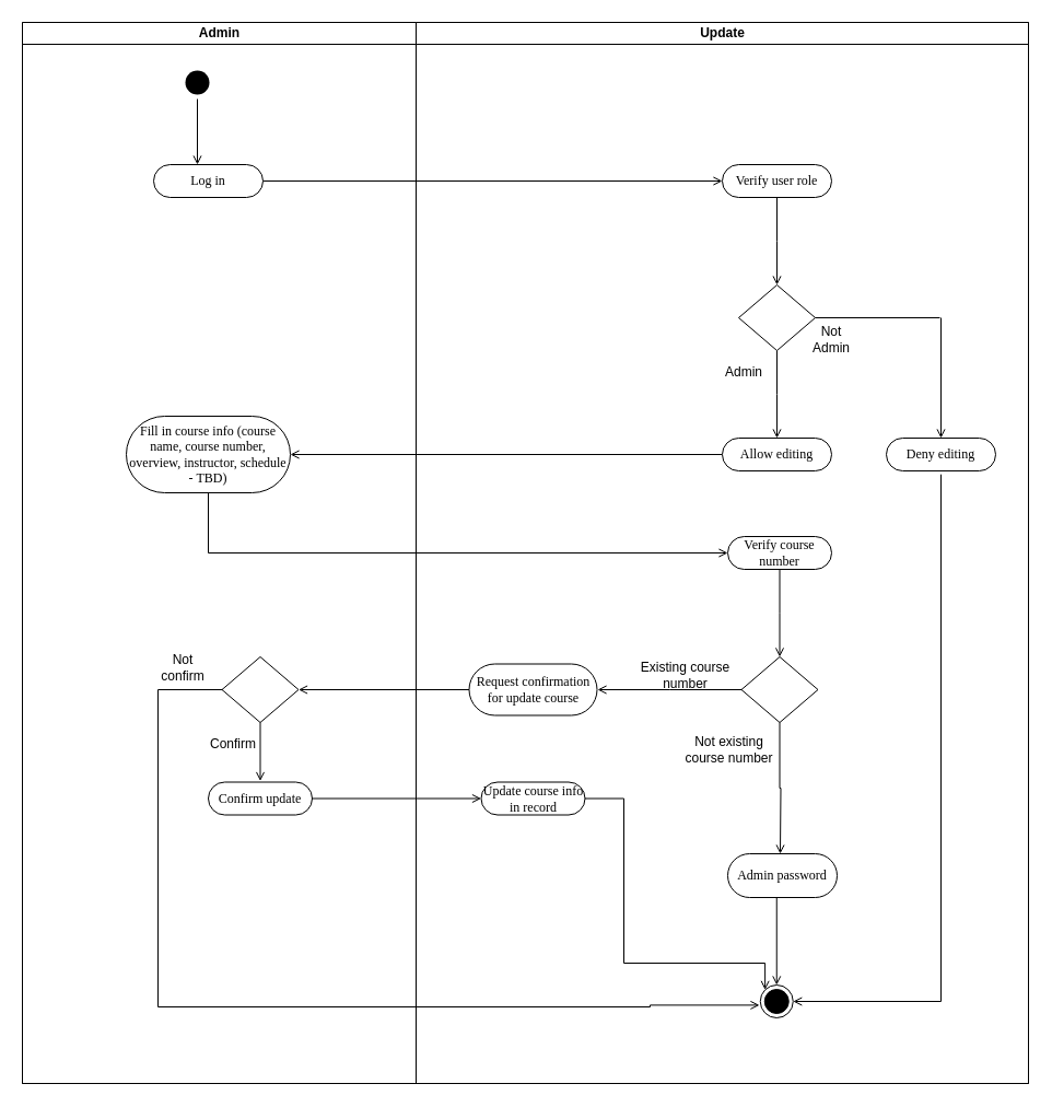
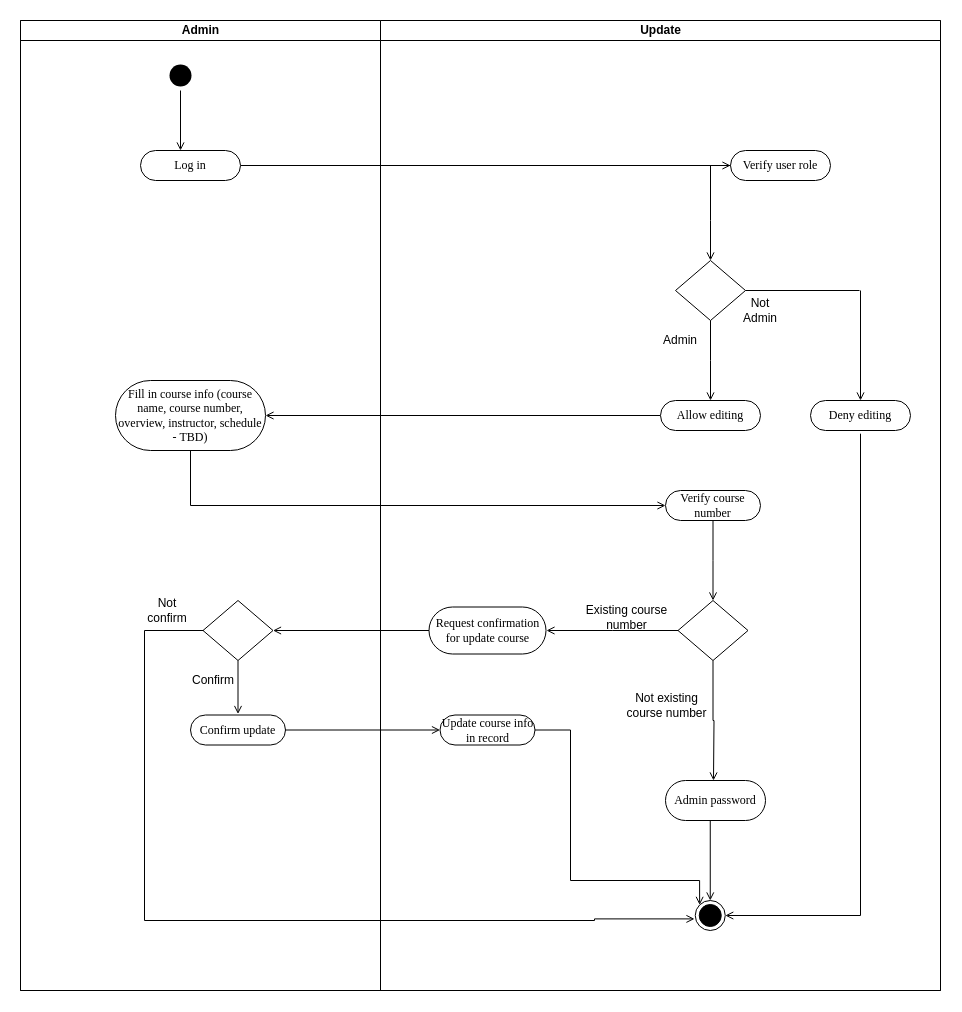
  <mxCell id="0" />
  <mxCell id="1" parent="0" />
  <mxCell id="2" value="" style="swimlane;html=1;childLayout=stackLayout;startSize=0;rounded=0;shadow=0;comic=0;labelBackgroundColor=none;strokeWidth=1;fontFamily=Verdana;fontSize=12;align=center;" vertex="1" parent="1"><mxGeometry x="20" y="20" width="920" height="970" as="geometry" /></mxCell>
  <mxCell id="3" style="edgeStyle=none;rounded=0;html=1;labelBackgroundColor=none;startArrow=none;startFill=0;startSize=5;endArrow=classicThin;endFill=1;endSize=5;jettySize=auto;orthogonalLoop=1;strokeWidth=1;fontFamily=Verdana;fontSize=12" edge="1" parent="2"><mxGeometry relative="1" as="geometry"><mxPoint x="180" y="363.043" as="sourcePoint" /></mxGeometry></mxCell>
  <mxCell id="4" value="" style="edgeStyle=orthogonalEdgeStyle;rounded=0;orthogonalLoop=1;jettySize=auto;html=1;endArrow=open;endFill=0;" edge="1" parent="2" source="11" target="29"><mxGeometry relative="1" as="geometry" /></mxCell>
  <mxCell id="5" value="Admin" style="swimlane;html=1;startSize=20;" vertex="1" parent="2"><mxGeometry width="360" height="970" as="geometry"><mxRectangle width="30" height="1880" as="alternateBounds" /></mxGeometry></mxCell>
  <mxCell id="6" value="" style="edgeStyle=orthogonalEdgeStyle;rounded=0;orthogonalLoop=1;jettySize=auto;html=1;endArrow=open;endFill=0;" edge="1" parent="5"><mxGeometry relative="1" as="geometry"><mxPoint x="189.5" y="610" as="sourcePoint" /><mxPoint x="674" y="898.4" as="targetPoint" /><Array as="points"><mxPoint x="124" y="610" /><mxPoint x="124" y="900" /><mxPoint x="574" y="900" /></Array></mxGeometry></mxCell>
  <mxCell id="7" value="Fill in course info (course name, course number, overview, instructor, schedule - TBD)" style="rounded=1;whiteSpace=wrap;html=1;shadow=0;comic=0;labelBackgroundColor=none;strokeWidth=1;fontFamily=Verdana;fontSize=12;align=center;arcSize=50;" vertex="1" parent="5"><mxGeometry x="95" y="360" width="150" height="70" as="geometry" /></mxCell>
  <mxCell id="8" value="" style="group" vertex="1" connectable="0" parent="5"><mxGeometry x="120" y="130" width="100" height="30" as="geometry" /></mxCell>
  <mxCell id="9" value="" style="group" vertex="1" connectable="0" parent="8"><mxGeometry width="100" height="30" as="geometry" /></mxCell>
  <mxCell id="10" value="" style="group" vertex="1" connectable="0" parent="9"><mxGeometry width="100" height="30" as="geometry" /></mxCell>
  <mxCell id="11" value="Log in" style="rounded=1;whiteSpace=wrap;html=1;shadow=0;comic=0;labelBackgroundColor=none;strokeWidth=1;fontFamily=Verdana;fontSize=12;align=center;arcSize=50;" vertex="1" parent="10"><mxGeometry width="100" height="30" as="geometry" /></mxCell>
  <mxCell id="12" value="" style="ellipse;html=1;shape=startState;fillColor=#000000;strokeColor=none;" vertex="1" parent="5"><mxGeometry x="145" y="40" width="30" height="30" as="geometry" /></mxCell>
  <mxCell id="13" value="Not confirm" style="text;html=1;strokeColor=none;fillColor=none;align=center;verticalAlign=middle;whiteSpace=wrap;rounded=0;" vertex="1" parent="5"><mxGeometry x="120" y="580" width="54" height="20" as="geometry" /></mxCell>
  <mxCell id="14" value="Confirm" style="text;html=1;strokeColor=none;fillColor=none;align=center;verticalAlign=middle;whiteSpace=wrap;rounded=0;" vertex="1" parent="5"><mxGeometry x="166" y="650" width="54" height="20" as="geometry" /></mxCell>
  <mxCell id="15" value="" style="edgeStyle=orthogonalEdgeStyle;rounded=0;orthogonalLoop=1;jettySize=auto;html=1;endArrow=open;endFill=0;" edge="1" parent="2" source="30" target="7"><mxGeometry relative="1" as="geometry" /></mxCell>
  <mxCell id="16" value="" style="edgeStyle=orthogonalEdgeStyle;rounded=0;orthogonalLoop=1;jettySize=auto;html=1;endArrow=open;endFill=0;" edge="1" parent="2" source="7" target="31"><mxGeometry relative="1" as="geometry"><Array as="points"><mxPoint x="170" y="485" /></Array></mxGeometry></mxCell>
  <mxCell id="17" value="Update" style="swimlane;html=1;startSize=20;" vertex="1" parent="2"><mxGeometry x="360" width="560" height="970" as="geometry" /></mxCell>
  <mxCell id="18" value="" style="rhombus;whiteSpace=wrap;html=1;" vertex="1" parent="17"><mxGeometry x="-177.5" y="580" width="70" height="60" as="geometry" /></mxCell>
  <mxCell id="19" value="" style="group" vertex="1" connectable="0" parent="17"><mxGeometry x="-190" y="693.5" width="95" height="31" as="geometry" /></mxCell>
  <mxCell id="20" value="Confirm update" style="rounded=1;whiteSpace=wrap;html=1;shadow=0;comic=0;labelBackgroundColor=none;strokeWidth=1;fontFamily=Verdana;fontSize=12;align=center;arcSize=50;" vertex="1" parent="19"><mxGeometry y="1" width="95" height="30" as="geometry" /></mxCell>
  <mxCell id="21" value="" style="edgeStyle=orthogonalEdgeStyle;rounded=0;orthogonalLoop=1;jettySize=auto;html=1;endArrow=open;endFill=0;" edge="1" parent="19"><mxGeometry relative="1" as="geometry"><mxPoint x="47.5" y="-53.5" as="sourcePoint" /><mxPoint x="47.5" as="targetPoint" /><Array as="points"><mxPoint x="47.5" /><mxPoint x="46.5" y="20" /></Array></mxGeometry></mxCell>
  <mxCell id="22" value="" style="edgeStyle=orthogonalEdgeStyle;rounded=0;orthogonalLoop=1;jettySize=auto;html=1;endArrow=open;endFill=0;" edge="1" parent="17" source="20" target="25"><mxGeometry relative="1" as="geometry" /></mxCell>
  <mxCell id="23" value="" style="edgeStyle=orthogonalEdgeStyle;rounded=0;orthogonalLoop=1;jettySize=auto;html=1;endArrow=open;endFill=0;entryX=1;entryY=0.5;entryDx=0;entryDy=0;" edge="1" parent="17" source="24" target="18"><mxGeometry relative="1" as="geometry"><mxPoint x="-134.5" y="610" as="targetPoint" /></mxGeometry></mxCell>
  <mxCell id="24" value="Request confirmation for update course" style="rounded=1;whiteSpace=wrap;html=1;shadow=0;comic=0;labelBackgroundColor=none;strokeWidth=1;fontFamily=Verdana;fontSize=12;align=center;arcSize=50;" vertex="1" parent="17"><mxGeometry x="48.5" y="586.5" width="117" height="47" as="geometry" /></mxCell>
  <mxCell id="25" value="Update course info in record" style="rounded=1;whiteSpace=wrap;html=1;shadow=0;comic=0;labelBackgroundColor=none;strokeWidth=1;fontFamily=Verdana;fontSize=12;align=center;arcSize=50;" vertex="1" parent="17"><mxGeometry x="59.5" y="694.5" width="95" height="30" as="geometry" /></mxCell>
  <mxCell id="26" value="Existing course number" style="text;html=1;strokeColor=none;fillColor=none;align=center;verticalAlign=middle;whiteSpace=wrap;rounded=0;" vertex="1" parent="17"><mxGeometry x="194" y="586.5" width="105" height="20" as="geometry" /></mxCell>
- <mxCell id="27" value="Not existing course number" style="text;html=1;strokeColor=none;fillColor=none;align=center;verticalAlign=middle;whiteSpace=wrap;rounded=0;" vertex="1" parent="17"><mxGeometry x="240" y="650" width="92.75" height="30" as="geometry" /></mxCell>
+ <mxCell id="27" value="Not existing course number" style="text;html=1;strokeColor=none;fillColor=none;align=center;verticalAlign=middle;whiteSpace=wrap;rounded=0;" vertex="1" parent="17"><mxGeometry x="240" y="670" width="92.75" height="30" as="geometry" /></mxCell>
  <mxCell id="28" value="" style="ellipse;html=1;shape=endState;fillColor=#000000;" vertex="1" parent="17"><mxGeometry x="314.75" y="880" width="30" height="30" as="geometry" /></mxCell>
- <mxCell id="29" value="Verify user role" style="rounded=1;whiteSpace=wrap;html=1;shadow=0;comic=0;labelBackgroundColor=none;strokeWidth=1;fontFamily=Verdana;fontSize=12;align=center;arcSize=50;" vertex="1" parent="17"><mxGeometry x="280" y="130" width="100" height="30" as="geometry" /></mxCell>
+ <mxCell id="29" value="Verify user role" style="rounded=1;whiteSpace=wrap;html=1;shadow=0;comic=0;labelBackgroundColor=none;strokeWidth=1;fontFamily=Verdana;fontSize=12;align=center;arcSize=50;" vertex="1" parent="17"><mxGeometry x="350" y="130" width="100" height="30" as="geometry" /></mxCell>
  <mxCell id="30" value="Allow editing" style="rounded=1;whiteSpace=wrap;html=1;shadow=0;comic=0;labelBackgroundColor=none;strokeWidth=1;fontFamily=Verdana;fontSize=12;align=center;arcSize=50;" vertex="1" parent="17"><mxGeometry x="280" y="380" width="100" height="30" as="geometry" /></mxCell>
  <mxCell id="31" value="Verify course number" style="rounded=1;whiteSpace=wrap;html=1;shadow=0;comic=0;labelBackgroundColor=none;strokeWidth=1;fontFamily=Verdana;fontSize=12;align=center;arcSize=50;" vertex="1" parent="17"><mxGeometry x="285" y="470" width="95" height="30" as="geometry" /></mxCell>
  <mxCell id="32" value="" style="rhombus;whiteSpace=wrap;html=1;" vertex="1" parent="17"><mxGeometry x="297.5" y="580" width="70" height="60" as="geometry" /></mxCell>
  <mxCell id="33" value="Admin password" style="rounded=1;whiteSpace=wrap;html=1;shadow=0;comic=0;labelBackgroundColor=none;strokeWidth=1;fontFamily=Verdana;fontSize=12;align=center;arcSize=50;" vertex="1" parent="17"><mxGeometry x="285" y="760" width="100" height="40" as="geometry" /></mxCell>
  <mxCell id="34" value="Deny editing" style="rounded=1;whiteSpace=wrap;html=1;shadow=0;comic=0;labelBackgroundColor=none;strokeWidth=1;fontFamily=Verdana;fontSize=12;align=center;arcSize=50;" vertex="1" parent="17"><mxGeometry x="430" y="380" width="100" height="30" as="geometry" /></mxCell>
  <mxCell id="35" value="Admin" style="text;html=1;strokeColor=none;fillColor=none;align=center;verticalAlign=middle;whiteSpace=wrap;rounded=0;" vertex="1" parent="17"><mxGeometry x="280" y="310" width="40" height="20" as="geometry" /></mxCell>
  <mxCell id="36" value="" style="rhombus;whiteSpace=wrap;html=1;" vertex="1" parent="17"><mxGeometry x="295" y="240" width="70" height="60" as="geometry" /></mxCell>
  <mxCell id="37" value="Not Admin" style="text;html=1;strokeColor=none;fillColor=none;align=center;verticalAlign=middle;whiteSpace=wrap;rounded=0;" vertex="1" parent="17"><mxGeometry x="360" y="280" width="40" height="20" as="geometry" /></mxCell>
  <mxCell id="38" value="" style="endArrow=none;html=1;exitX=1;exitY=0.5;exitDx=0;exitDy=0;" edge="1" parent="17" source="36"><mxGeometry width="50" height="50" relative="1" as="geometry"><mxPoint x="370" y="270" as="sourcePoint" /><mxPoint x="479" y="270" as="targetPoint" /></mxGeometry></mxCell>
  <mxCell id="39" value="" style="endArrow=open;html=1;entryX=0.5;entryY=0;entryDx=0;entryDy=0;endFill=0;" edge="1" parent="17" target="34"><mxGeometry width="50" height="50" relative="1" as="geometry"><mxPoint x="480" y="270" as="sourcePoint" /><mxPoint x="510" y="290" as="targetPoint" /></mxGeometry></mxCell>
  <mxCell id="40" value="" style="edgeStyle=orthogonalEdgeStyle;rounded=0;orthogonalLoop=1;jettySize=auto;html=1;endArrow=open;endFill=0;entryX=1;entryY=0.5;entryDx=0;entryDy=0;" edge="1" parent="17" source="32"><mxGeometry relative="1" as="geometry"><mxPoint x="166" y="610" as="targetPoint" /></mxGeometry></mxCell>
  <mxCell id="41" value="" style="edgeStyle=orthogonalEdgeStyle;rounded=0;orthogonalLoop=1;jettySize=auto;html=1;endArrow=open;endFill=0;entryX=1;entryY=0.5;entryDx=0;entryDy=0;" edge="1" parent="17" target="28"><mxGeometry relative="1" as="geometry"><mxPoint x="480" y="960" as="targetPoint" /><Array as="points"><mxPoint x="480" y="895" /></Array><mxPoint x="480" y="413.2" as="sourcePoint" /></mxGeometry></mxCell>
  <mxCell id="42" value="" style="edgeStyle=orthogonalEdgeStyle;rounded=0;orthogonalLoop=1;jettySize=auto;html=1;entryX=0;entryY=0;entryDx=0;entryDy=0;endArrow=open;endFill=0;" edge="1" parent="17" source="25" target="28"><mxGeometry relative="1" as="geometry"><mxPoint x="180" y="860" as="targetPoint" /><Array as="points"><mxPoint x="190" y="710" /><mxPoint x="190" y="860" /><mxPoint x="319" y="860" /></Array></mxGeometry></mxCell>
  <mxCell id="43" value="" style="endArrow=open;html=1;endFill=0;" edge="1" parent="1" source="12"><mxGeometry width="50" height="50" relative="1" as="geometry"><mxPoint x="470" y="340" as="sourcePoint" /><mxPoint x="180" y="150" as="targetPoint" /></mxGeometry></mxCell>
  <mxCell id="44" value="" style="edgeStyle=orthogonalEdgeStyle;rounded=0;orthogonalLoop=1;jettySize=auto;html=1;endArrow=open;endFill=0;" edge="1" parent="1" source="29"><mxGeometry relative="1" as="geometry"><mxPoint x="710" y="260" as="targetPoint" /></mxGeometry></mxCell>
  <mxCell id="45" value="" style="edgeStyle=orthogonalEdgeStyle;rounded=0;orthogonalLoop=1;jettySize=auto;html=1;endArrow=open;endFill=0;" edge="1" parent="1" source="36"><mxGeometry relative="1" as="geometry"><mxPoint x="710" y="400" as="targetPoint" /></mxGeometry></mxCell>
  <mxCell id="46" value="" style="edgeStyle=orthogonalEdgeStyle;rounded=0;orthogonalLoop=1;jettySize=auto;html=1;endArrow=open;endFill=0;" edge="1" parent="1" source="31"><mxGeometry relative="1" as="geometry"><mxPoint x="712.5" y="600" as="targetPoint" /></mxGeometry></mxCell>
  <mxCell id="47" value="" style="edgeStyle=orthogonalEdgeStyle;rounded=0;orthogonalLoop=1;jettySize=auto;html=1;endArrow=open;endFill=0;" edge="1" parent="1" source="32"><mxGeometry relative="1" as="geometry"><mxPoint x="713" y="780" as="targetPoint" /></mxGeometry></mxCell>
  <mxCell id="48" value="" style="edgeStyle=orthogonalEdgeStyle;rounded=0;orthogonalLoop=1;jettySize=auto;html=1;endArrow=open;endFill=0;" edge="1" parent="1"><mxGeometry relative="1" as="geometry"><mxPoint x="709.75" y="900" as="targetPoint" /><mxPoint x="709.75" y="820" as="sourcePoint" /></mxGeometry></mxCell>
